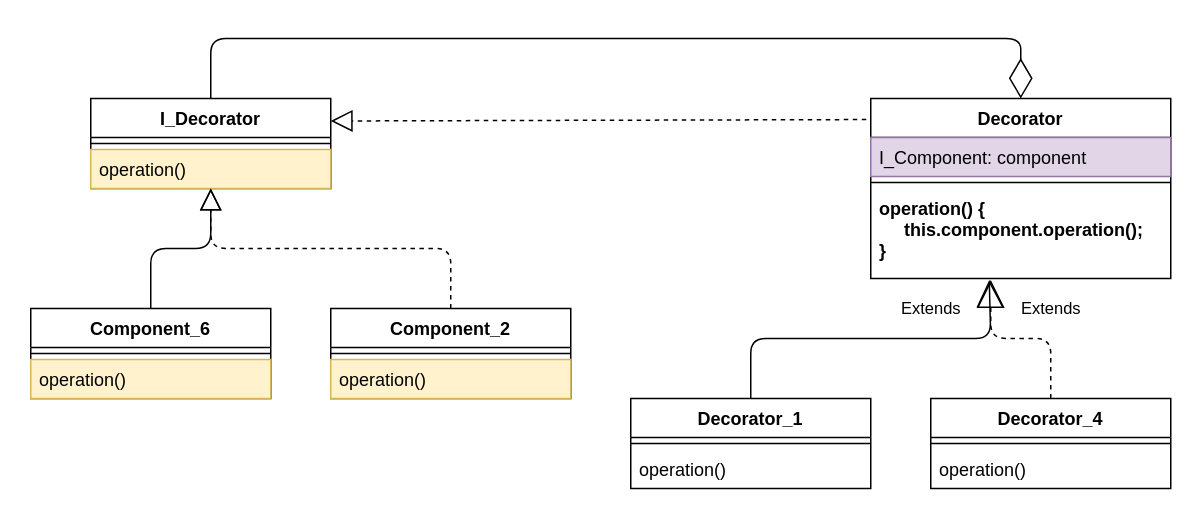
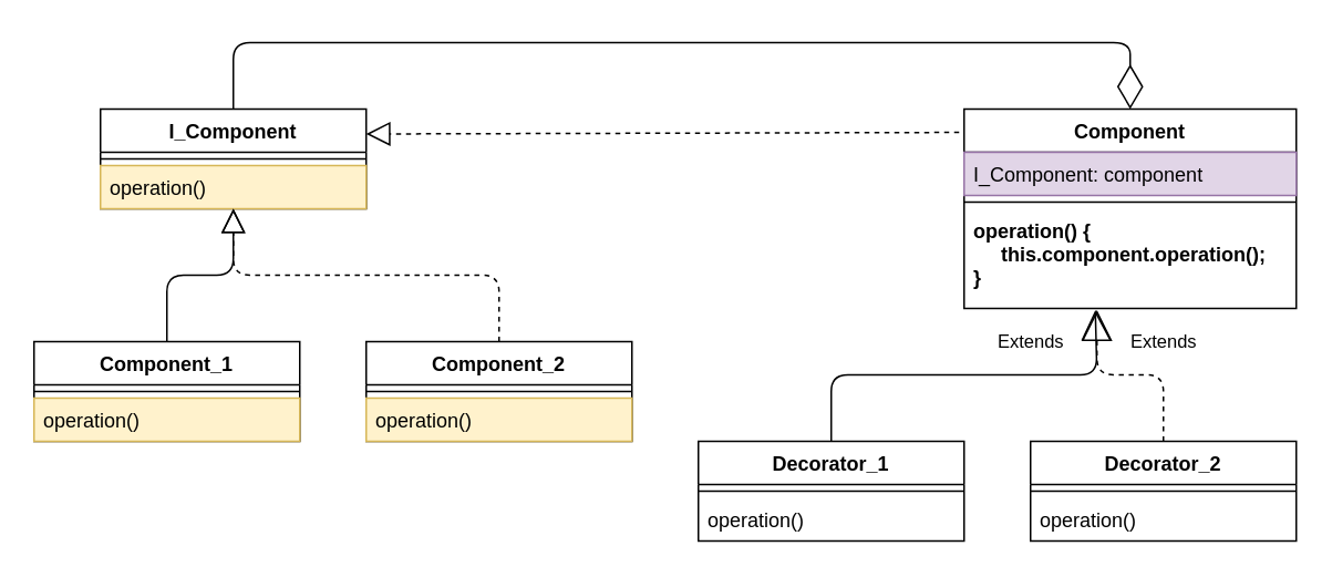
  <mxCell id="0" />
  <mxCell id="1" parent="0" />
- <mxCell id="2" value="I_Decorator" style="swimlane;fontStyle=1;align=center;verticalAlign=top;childLayout=stackLayout;horizontal=1;startSize=26;horizontalStack=0;resizeParent=1;resizeParentMax=0;resizeLast=0;collapsible=1;marginBottom=0;" vertex="1" parent="1"><mxGeometry x="60" y="60" width="160" height="60" as="geometry"><mxRectangle x="160" y="170" width="90" height="26" as="alternateBounds" /></mxGeometry></mxCell>
+ <mxCell id="2" value="I_Component" style="swimlane;fontStyle=1;align=center;verticalAlign=top;childLayout=stackLayout;horizontal=1;startSize=26;horizontalStack=0;resizeParent=1;resizeParentMax=0;resizeLast=0;collapsible=1;marginBottom=0;" vertex="1" parent="1"><mxGeometry x="60" y="60" width="160" height="60" as="geometry"><mxRectangle x="160" y="170" width="90" height="26" as="alternateBounds" /></mxGeometry></mxCell>
  <mxCell id="3" value="" style="line;strokeWidth=1;fillColor=none;align=left;verticalAlign=middle;spacingTop=-1;spacingLeft=3;spacingRight=3;rotatable=0;labelPosition=right;points=[];portConstraint=eastwest;" vertex="1" parent="2"><mxGeometry y="26" width="160" height="8" as="geometry" /></mxCell>
  <mxCell id="4" value="operation()" style="text;strokeColor=#d6b656;fillColor=#fff2cc;align=left;verticalAlign=top;spacingLeft=4;spacingRight=4;overflow=hidden;rotatable=0;points=[[0,0.5],[1,0.5]];portConstraint=eastwest;" vertex="1" parent="2"><mxGeometry y="34" width="160" height="26" as="geometry" /></mxCell>
- <mxCell id="5" value="Decorator" style="swimlane;fontStyle=1;align=center;verticalAlign=top;childLayout=stackLayout;horizontal=1;startSize=26;horizontalStack=0;resizeParent=1;resizeParentMax=0;resizeLast=0;collapsible=1;marginBottom=0;" vertex="1" parent="1"><mxGeometry x="580" y="60" width="200" height="120" as="geometry" /></mxCell>
+ <mxCell id="5" value="Component" style="swimlane;fontStyle=1;align=center;verticalAlign=top;childLayout=stackLayout;horizontal=1;startSize=26;horizontalStack=0;resizeParent=1;resizeParentMax=0;resizeLast=0;collapsible=1;marginBottom=0;" vertex="1" parent="1"><mxGeometry x="580" y="60" width="200" height="120" as="geometry" /></mxCell>
  <mxCell id="6" value="I_Component: component" style="text;strokeColor=#9673a6;fillColor=#e1d5e7;align=left;verticalAlign=top;spacingLeft=4;spacingRight=4;overflow=hidden;rotatable=0;points=[[0,0.5],[1,0.5]];portConstraint=eastwest;" vertex="1" parent="5"><mxGeometry y="26" width="200" height="26" as="geometry" /></mxCell>
  <mxCell id="7" value="" style="line;strokeWidth=1;fillColor=none;align=left;verticalAlign=middle;spacingTop=-1;spacingLeft=3;spacingRight=3;rotatable=0;labelPosition=right;points=[];portConstraint=eastwest;" vertex="1" parent="5"><mxGeometry y="52" width="200" height="8" as="geometry" /></mxCell>
  <mxCell id="8" value="operation() {&#10;     this.component.operation();&#10;}" style="text;strokeColor=none;fillColor=none;align=left;verticalAlign=top;spacingLeft=4;spacingRight=4;overflow=hidden;rotatable=0;points=[[0,0.5],[1,0.5]];portConstraint=eastwest;fontFamily=Helvetica;fontStyle=1" vertex="1" parent="5"><mxGeometry y="60" width="200" height="60" as="geometry" /></mxCell>
  <mxCell id="9" value="" style="endArrow=diamondThin;endFill=0;endSize=24;html=1;exitX=0.5;exitY=0;exitDx=0;exitDy=0;entryX=0.5;entryY=0;entryDx=0;entryDy=0;" edge="1" parent="1" source="2" target="5"><mxGeometry width="160" relative="1" as="geometry"><mxPoint x="250" y="10" as="sourcePoint" /><mxPoint x="410" y="10" as="targetPoint" /><Array as="points"><mxPoint x="140" y="20" /><mxPoint x="680" y="20" /></Array></mxGeometry></mxCell>
- <mxCell id="10" value="Component_6" style="swimlane;fontStyle=1;align=center;verticalAlign=top;childLayout=stackLayout;horizontal=1;startSize=26;horizontalStack=0;resizeParent=1;resizeParentMax=0;resizeLast=0;collapsible=1;marginBottom=0;fontFamily=Helvetica;html=0;" vertex="1" parent="1"><mxGeometry x="20" y="200" width="160" height="60" as="geometry" /></mxCell>
+ <mxCell id="10" value="Component_1" style="swimlane;fontStyle=1;align=center;verticalAlign=top;childLayout=stackLayout;horizontal=1;startSize=26;horizontalStack=0;resizeParent=1;resizeParentMax=0;resizeLast=0;collapsible=1;marginBottom=0;fontFamily=Helvetica;html=0;" vertex="1" parent="1"><mxGeometry x="20" y="200" width="160" height="60" as="geometry" /></mxCell>
  <mxCell id="11" value="" style="line;strokeWidth=1;fillColor=none;align=left;verticalAlign=middle;spacingTop=-1;spacingLeft=3;spacingRight=3;rotatable=0;labelPosition=right;points=[];portConstraint=eastwest;" vertex="1" parent="10"><mxGeometry y="26" width="160" height="8" as="geometry" /></mxCell>
  <mxCell id="12" value="operation()" style="text;strokeColor=#d6b656;fillColor=#fff2cc;align=left;verticalAlign=top;spacingLeft=4;spacingRight=4;overflow=hidden;rotatable=0;points=[[0,0.5],[1,0.5]];portConstraint=eastwest;" vertex="1" parent="10"><mxGeometry y="34" width="160" height="26" as="geometry" /></mxCell>
  <mxCell id="13" value="Component_2" style="swimlane;fontStyle=1;align=center;verticalAlign=top;childLayout=stackLayout;horizontal=1;startSize=26;horizontalStack=0;resizeParent=1;resizeParentMax=0;resizeLast=0;collapsible=1;marginBottom=0;fontFamily=Helvetica;html=0;" vertex="1" parent="1"><mxGeometry x="220" y="200" width="160" height="60" as="geometry" /></mxCell>
  <mxCell id="14" value="" style="line;strokeWidth=1;fillColor=none;align=left;verticalAlign=middle;spacingTop=-1;spacingLeft=3;spacingRight=3;rotatable=0;labelPosition=right;points=[];portConstraint=eastwest;" vertex="1" parent="13"><mxGeometry y="26" width="160" height="8" as="geometry" /></mxCell>
  <mxCell id="15" value="operation()" style="text;strokeColor=#d6b656;fillColor=#fff2cc;align=left;verticalAlign=top;spacingLeft=4;spacingRight=4;overflow=hidden;rotatable=0;points=[[0,0.5],[1,0.5]];portConstraint=eastwest;" vertex="1" parent="13"><mxGeometry y="34" width="160" height="26" as="geometry" /></mxCell>
  <mxCell id="16" value="" style="endArrow=block;dashed=1;endFill=0;endSize=12;html=1;fontFamily=Helvetica;exitX=-0.015;exitY=0.117;exitDx=0;exitDy=0;exitPerimeter=0;entryX=1;entryY=0.25;entryDx=0;entryDy=0;" edge="1" parent="1" source="5" target="2"><mxGeometry width="160" relative="1" as="geometry"><mxPoint x="350" y="120" as="sourcePoint" /><mxPoint x="510" y="120" as="targetPoint" /></mxGeometry></mxCell>
  <mxCell id="17" value="" style="endArrow=block;dashed=0;endFill=0;endSize=12;html=1;fontFamily=Helvetica;exitX=0.5;exitY=0;exitDx=0;exitDy=0;entryX=0.5;entryY=1;entryDx=0;entryDy=0;" edge="1" parent="1" source="10" target="2"><mxGeometry width="160" relative="1" as="geometry"><mxPoint x="130" y="160" as="sourcePoint" /><mxPoint x="290" y="160" as="targetPoint" /><Array as="points"><mxPoint x="100" y="160" /><mxPoint x="140" y="160" /></Array></mxGeometry></mxCell>
  <mxCell id="18" value="" style="endArrow=block;dashed=1;endFill=0;endSize=12;html=1;fontFamily=Helvetica;exitX=0.5;exitY=0;exitDx=0;exitDy=0;" edge="1" parent="1" source="13"><mxGeometry width="160" relative="1" as="geometry"><mxPoint x="340" y="130" as="sourcePoint" /><mxPoint x="140" y="120" as="targetPoint" /><Array as="points"><mxPoint x="300" y="160" /><mxPoint x="140" y="160" /></Array></mxGeometry></mxCell>
- <mxCell id="19" value="Decorator_4" style="swimlane;fontStyle=1;align=center;verticalAlign=top;childLayout=stackLayout;horizontal=1;startSize=26;horizontalStack=0;resizeParent=1;resizeParentMax=0;resizeLast=0;collapsible=1;marginBottom=0;fontFamily=Helvetica;html=0;" vertex="1" parent="1"><mxGeometry x="620" y="260" width="160" height="60" as="geometry" /></mxCell>
+ <mxCell id="19" value="Decorator_2" style="swimlane;fontStyle=1;align=center;verticalAlign=top;childLayout=stackLayout;horizontal=1;startSize=26;horizontalStack=0;resizeParent=1;resizeParentMax=0;resizeLast=0;collapsible=1;marginBottom=0;fontFamily=Helvetica;html=0;" vertex="1" parent="1"><mxGeometry x="620" y="260" width="160" height="60" as="geometry" /></mxCell>
  <mxCell id="20" value="" style="line;strokeWidth=1;fillColor=none;align=left;verticalAlign=middle;spacingTop=-1;spacingLeft=3;spacingRight=3;rotatable=0;labelPosition=right;points=[];portConstraint=eastwest;" vertex="1" parent="19"><mxGeometry y="26" width="160" height="8" as="geometry" /></mxCell>
  <mxCell id="21" value="operation()" style="text;strokeColor=none;fillColor=none;align=left;verticalAlign=top;spacingLeft=4;spacingRight=4;overflow=hidden;rotatable=0;points=[[0,0.5],[1,0.5]];portConstraint=eastwest;" vertex="1" parent="19"><mxGeometry y="34" width="160" height="26" as="geometry" /></mxCell>
  <mxCell id="22" value="Decorator_1" style="swimlane;fontStyle=1;align=center;verticalAlign=top;childLayout=stackLayout;horizontal=1;startSize=26;horizontalStack=0;resizeParent=1;resizeParentMax=0;resizeLast=0;collapsible=1;marginBottom=0;fontFamily=Helvetica;html=0;" vertex="1" parent="1"><mxGeometry x="420" y="260" width="160" height="60" as="geometry" /></mxCell>
  <mxCell id="23" value="" style="line;strokeWidth=1;fillColor=none;align=left;verticalAlign=middle;spacingTop=-1;spacingLeft=3;spacingRight=3;rotatable=0;labelPosition=right;points=[];portConstraint=eastwest;" vertex="1" parent="22"><mxGeometry y="26" width="160" height="8" as="geometry" /></mxCell>
  <mxCell id="24" value="operation()" style="text;strokeColor=none;fillColor=none;align=left;verticalAlign=top;spacingLeft=4;spacingRight=4;overflow=hidden;rotatable=0;points=[[0,0.5],[1,0.5]];portConstraint=eastwest;" vertex="1" parent="22"><mxGeometry y="34" width="160" height="26" as="geometry" /></mxCell>
  <mxCell id="25" value="Extends" style="endArrow=open;endSize=16;endFill=0;html=1;fontFamily=Helvetica;exitX=0.5;exitY=0;exitDx=0;exitDy=0;entryX=0.395;entryY=1.017;entryDx=0;entryDy=0;entryPerimeter=0;" edge="1" parent="1" source="22" target="8"><mxGeometry x="0.339" y="20" width="160" relative="1" as="geometry"><mxPoint x="600" y="200" as="sourcePoint" /><mxPoint x="760" y="200" as="targetPoint" /><Array as="points"><mxPoint x="500" y="220" /><mxPoint x="660" y="220" /></Array><mxPoint as="offset" /></mxGeometry></mxCell>
  <mxCell id="26" value="Extends" style="endArrow=block;endSize=16;endFill=0;html=1;fontFamily=Helvetica;exitX=0.5;exitY=0;exitDx=0;exitDy=0;entryX=0.4;entryY=1.017;entryDx=0;entryDy=0;entryPerimeter=0;dashed=1;" edge="1" parent="1" source="19" target="8"><mxGeometry x="-0.328" y="20" width="160" relative="1" as="geometry"><mxPoint x="620" y="380" as="sourcePoint" /><mxPoint x="680" y="180" as="targetPoint" /><Array as="points"><mxPoint x="700" y="220" /><mxPoint x="660" y="220" /></Array><mxPoint y="-40" as="offset" /></mxGeometry></mxCell>
